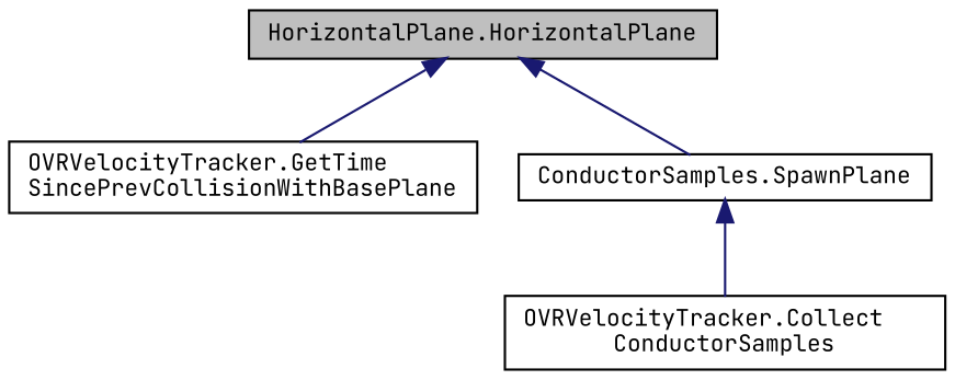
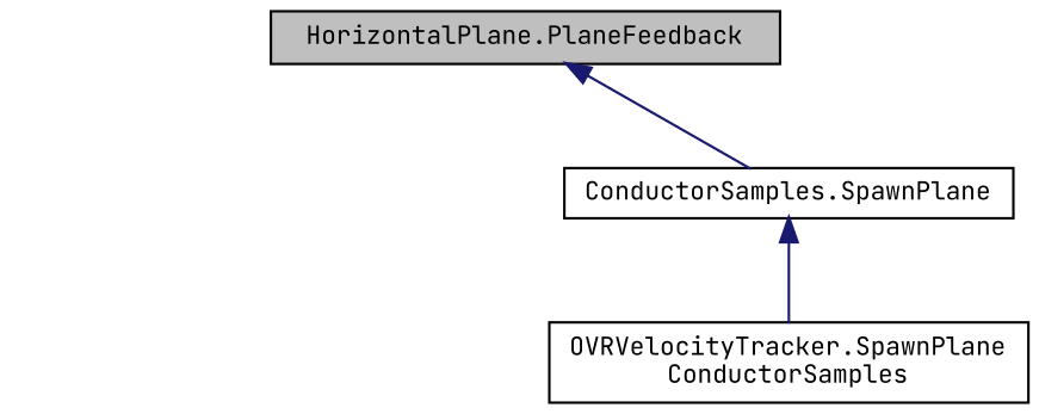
  digraph {
    fontname="JetBrains Mono"
    rankdir=TB
    node [color=black fillcolor=white fontname="JetBrains Mono" fontsize=10 shape=record style=filled]
    edge [color=midnightblue dir=back fontname="JetBrains Mono" fontsize=10 labelfontname=Helvetica labelfontsize=10 style=solid]
-   n1 [fillcolor=grey75 fontcolor=black height=0.2 label="HorizontalPlane.HorizontalPlane" width=0.4]
-   n2 [height=0.2 label="OVRVelocityTracker.GetTime\lSincePrevCollisionWithBasePlane" width=0.4]
+   n1 [fillcolor=grey75 fontcolor=black height=0.2 label="HorizontalPlane.PlaneFeedback" width=0.4]
    n3 [height=0.2 label="ConductorSamples.SpawnPlane" width=0.4]
-   n4 [height=0.2 label="OVRVelocityTracker.Collect\lConductorSamples" width=0.4]
-   n1 -> n2
+   n4 [height=0.2 label="OVRVelocityTracker.SpawnPlane\lConductorSamples" width=0.4]
    n1 -> n3
    n3 -> n4
  }
